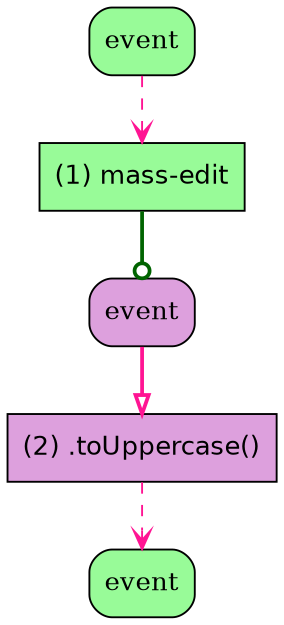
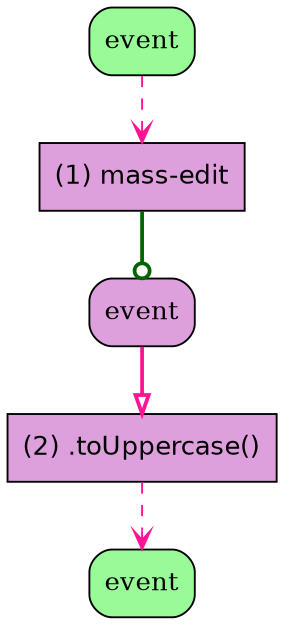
  digraph {
    node [fillcolor=plum shape=box style="rounded,filled"]
    edge [color=deeppink style=dashed arrowhead=vee]
    n1 [fillcolor=palegreen label=event]
-   "(1) mass-edit" [fillcolor=palegreen fontname=Helvetica peripheries=1 style=filled]
+   "(1) mass-edit" [fontname=Helvetica peripheries=1 style=filled]
    n3 [label=event]
    "(2) .toUppercase()" [fontname=Helvetica peripheries=1 style=filled]
    n5 [fillcolor=palegreen label=event]
    n1 -> "(1) mass-edit"
    "(1) mass-edit" -> n3 [color=darkgreen style=bold arrowhead=odot]
    n3 -> "(2) .toUppercase()" [style=bold arrowhead=onormal]
    "(2) .toUppercase()" -> n5
  }
